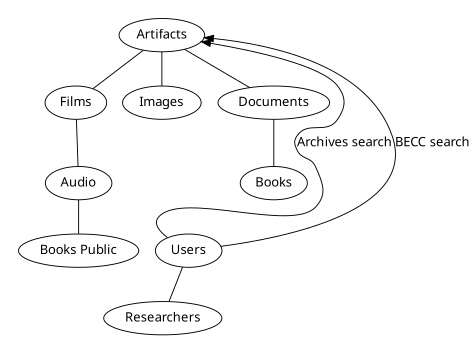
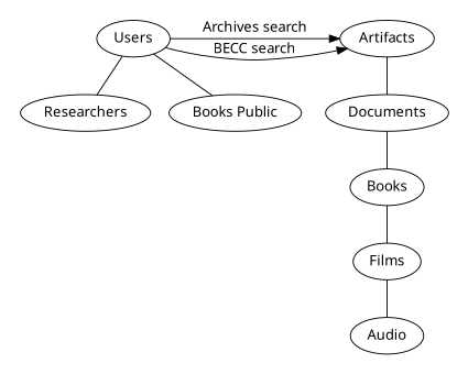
  digraph {
    compound=true
    fontname="Noto Sans"
    node [fontname="Noto Sans" shape=ellipse]
    edge [dir=none fontname="Noto Sans"]
    n1 [label=Users]
    n2 [label=Researchers]
    n3 [label="Books Public"]
    n4 [label=Artifacts]
    n5 [label=Films]
-   n6 [label=Images]
    n7 [label=Audio]
    n8 [label=Documents]
    n9 [label=Books]
    subgraph sub_1 {
      subgraph cluster_2 {
        color=white
        n1
        n2
        n3
      }
      subgraph cluster_3 {
        color=white
        n4
        n5
-       n6
        n7
        n8
        n9
      }
    }
    n1 -> n2
-   n7 -> n3
+   n1 -> n3
    n1 -> n4 [constraint=false label="Archives search" dir=""]
    n1 -> n4 [constraint=false label="BECC search" dir=""]
-   n4 -> n5
-   n4 -> n6
+   n9 -> n5
    n4 -> n8
    n5 -> n7
    n8 -> n9
  }
